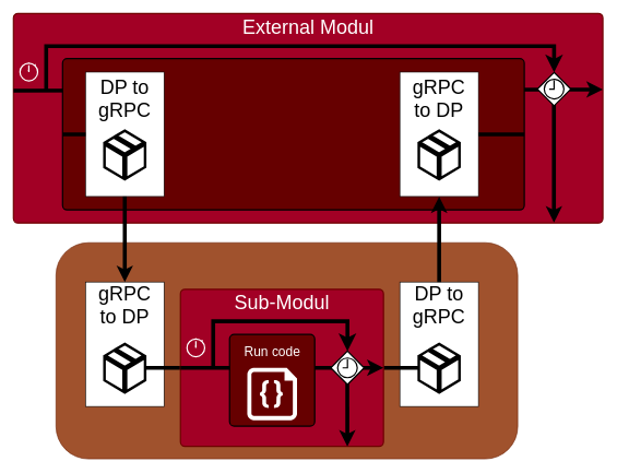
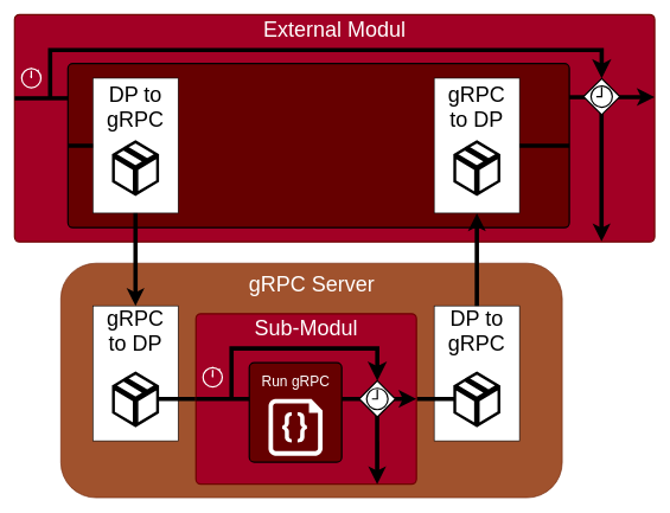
  <mxCell id="0" />
  <mxCell id="1" parent="0" />
  <mxCell id="2" value="" style="group" vertex="1" connectable="0" parent="1"><mxGeometry x="20" y="20" width="900" height="680" as="geometry" /></mxCell>
  <mxCell id="3" value="" style="rounded=1;whiteSpace=wrap;html=1;absoluteArcSize=1;arcSize=14;strokeWidth=2;fillColor=#a20025;fontColor=#ffffff;strokeColor=#6F0000;" vertex="1" parent="2"><mxGeometry width="900" height="320" as="geometry" /></mxCell>
  <mxCell id="4" value="&lt;font color=&quot;#ffffff&quot;&gt;&lt;span style=&quot;font-size: 30px;&quot;&gt;External Modul&lt;/span&gt;&lt;/font&gt;" style="text;html=1;align=center;verticalAlign=middle;whiteSpace=wrap;rounded=0;" vertex="1" parent="2"><mxGeometry width="900" height="39" as="geometry" /></mxCell>
  <mxCell id="5" value="" style="html=1;verticalLabelPosition=bottom;align=center;labelBackgroundColor=#ffffff;verticalAlign=top;strokeWidth=2;strokeColor=#FFFFFF;shadow=0;dashed=0;shape=mxgraph.ios7.icons.stopwatch;fillColor=none;" vertex="1" parent="2"><mxGeometry x="10" y="74.79" width="27" height="28.2" as="geometry" /></mxCell>
  <mxCell id="6" value="" style="endArrow=classic;html=1;exitX=0;exitY=0.5;exitDx=0;exitDy=0;entryX=1;entryY=0.363;entryDx=0;entryDy=0;strokeWidth=6;endFill=1;entryPerimeter=0;" edge="1" parent="2" target="3"><mxGeometry width="50" height="50" relative="1" as="geometry"><mxPoint y="117.99" as="sourcePoint" /><mxPoint x="310" y="117.99" as="targetPoint" /></mxGeometry></mxCell>
  <mxCell id="7" value="" style="rounded=1;whiteSpace=wrap;html=1;absoluteArcSize=1;arcSize=14;strokeWidth=2;fillColor=#660000;fontColor=#ffffff;strokeColor=#000000;" vertex="1" parent="2"><mxGeometry x="75" y="68.99" width="705" height="231.01" as="geometry" /></mxCell>
  <mxCell id="8" value="" style="endArrow=classic;html=1;strokeWidth=6;entryX=0.917;entryY=0.998;entryDx=0;entryDy=0;entryPerimeter=0;exitX=0.491;exitY=1;exitDx=0;exitDy=0;exitPerimeter=0;" edge="1" parent="2" source="13" target="3"><mxGeometry width="50" height="50" relative="1" as="geometry"><mxPoint x="240" y="210" as="sourcePoint" /><mxPoint x="290" y="160" as="targetPoint" /></mxGeometry></mxCell>
  <mxCell id="9" value="" style="edgeStyle=segmentEdgeStyle;endArrow=classic;html=1;curved=0;rounded=0;endSize=8;startSize=8;strokeWidth=6;entryX=0.5;entryY=0;entryDx=0;entryDy=0;" edge="1" parent="2" target="12"><mxGeometry width="50" height="50" relative="1" as="geometry"><mxPoint x="50" y="118.99" as="sourcePoint" /><mxPoint x="120" y="38.99" as="targetPoint" /><Array as="points"><mxPoint x="50" y="50" /><mxPoint x="826" y="50" /><mxPoint x="826" y="90" /></Array></mxGeometry></mxCell>
  <mxCell id="10" value="" style="group" vertex="1" connectable="0" parent="2"><mxGeometry x="800" y="90" width="51" height="51" as="geometry" /></mxCell>
  <mxCell id="11" style="edgeStyle=none;html=1;exitX=1;exitY=1;exitDx=0;exitDy=0;entryX=0.174;entryY=0.855;entryDx=0;entryDy=0;entryPerimeter=0;" edge="1" parent="10" source="12" target="13"><mxGeometry relative="1" as="geometry" /></mxCell>
  <mxCell id="12" value="" style="rhombus;whiteSpace=wrap;html=1;strokeColor=#000000;fillColor=#FFFFFF;strokeWidth=2;" vertex="1" parent="10"><mxGeometry width="51" height="51" as="geometry" /></mxCell>
  <mxCell id="13" value="" style="html=1;verticalLabelPosition=bottom;align=center;labelBackgroundColor=#ffffff;verticalAlign=top;strokeWidth=2;strokeColor=#000000;shadow=0;dashed=0;shape=mxgraph.ios7.icons.clock;fillColor=none;" vertex="1" parent="10"><mxGeometry x="10.5" y="10.5" width="30" height="30" as="geometry" /></mxCell>
  <mxCell id="14" value="" style="group" vertex="1" connectable="0" parent="2"><mxGeometry x="65" y="350" width="705" height="330" as="geometry" /></mxCell>
  <mxCell id="15" value="" style="rounded=1;whiteSpace=wrap;html=1;fillColor=#a0522d;fontColor=#ffffff;strokeColor=#6D1F00;" vertex="1" parent="14"><mxGeometry width="705" height="330" as="geometry" /></mxCell>
  <mxCell id="16" value="" style="rounded=0;whiteSpace=wrap;html=1;" vertex="1" parent="14"><mxGeometry x="45" y="60" width="120" height="190" as="geometry" /></mxCell>
+ <mxCell id="17" value="&lt;font color=&quot;#ffffff&quot;&gt;&lt;span style=&quot;font-size: 30px;&quot;&gt;gRPC Server&lt;/span&gt;&lt;/font&gt;" style="text;html=1;align=center;verticalAlign=middle;whiteSpace=wrap;rounded=0;" vertex="1" parent="14"><mxGeometry x="12.5" y="10" width="680" height="39" as="geometry" /></mxCell>
  <mxCell id="18" value="" style="verticalLabelPosition=bottom;html=1;verticalAlign=top;align=center;strokeColor=#000000;fillColor=#FFFFFF;shape=mxgraph.azure.cloud_service_package_file;labelBackgroundColor=none;strokeWidth=4;fontSize=30;fontColor=#ffffff;" vertex="1" parent="14"><mxGeometry x="74" y="154.5" width="62.05" height="73" as="geometry" /></mxCell>
  <mxCell id="19" value="" style="rounded=0;whiteSpace=wrap;html=1;" vertex="1" parent="14"><mxGeometry x="525" y="60" width="120" height="190" as="geometry" /></mxCell>
  <mxCell id="20" value="" style="verticalLabelPosition=bottom;html=1;verticalAlign=top;align=center;strokeColor=#000000;fillColor=#FFFFFF;shape=mxgraph.azure.cloud_service_package_file;labelBackgroundColor=none;strokeWidth=4;fontSize=30;fontColor=#ffffff;" vertex="1" parent="14"><mxGeometry x="553.97" y="154.5" width="62.05" height="73" as="geometry" /></mxCell>
  <mxCell id="21" value="" style="endArrow=none;html=1;strokeWidth=6;exitX=1;exitY=0.5;exitDx=0;exitDy=0;exitPerimeter=0;" edge="1" parent="14" source="18" target="20"><mxGeometry width="50" height="50" relative="1" as="geometry"><mxPoint x="195" y="141" as="sourcePoint" /><mxPoint x="245" y="91" as="targetPoint" /></mxGeometry></mxCell>
  <mxCell id="22" value="" style="group" vertex="1" connectable="0" parent="14"><mxGeometry x="190" y="71" width="310" height="240" as="geometry" /></mxCell>
  <mxCell id="23" value="" style="rounded=1;whiteSpace=wrap;html=1;absoluteArcSize=1;arcSize=14;strokeWidth=2;fillColor=#a20025;fontColor=#ffffff;strokeColor=#6F0000;" vertex="1" parent="22"><mxGeometry width="310" height="240" as="geometry" /></mxCell>
  <mxCell id="24" value="&lt;font color=&quot;#ffffff&quot;&gt;&lt;span style=&quot;font-size: 30px;&quot;&gt;Sub-Modul&lt;/span&gt;&lt;/font&gt;" style="text;html=1;align=center;verticalAlign=middle;whiteSpace=wrap;rounded=0;" vertex="1" parent="22"><mxGeometry width="310" height="39" as="geometry" /></mxCell>
  <mxCell id="25" value="" style="html=1;verticalLabelPosition=bottom;align=center;labelBackgroundColor=#ffffff;verticalAlign=top;strokeWidth=2;strokeColor=#FFFFFF;shadow=0;dashed=0;shape=mxgraph.ios7.icons.stopwatch;fillColor=none;" vertex="1" parent="22"><mxGeometry x="10" y="74.79" width="27" height="28.2" as="geometry" /></mxCell>
  <mxCell id="26" value="" style="endArrow=classic;html=1;exitX=0;exitY=0.5;exitDx=0;exitDy=0;entryX=1;entryY=0.5;entryDx=0;entryDy=0;strokeWidth=6;endFill=1;" edge="1" parent="22" source="23" target="23"><mxGeometry width="50" height="50" relative="1" as="geometry"><mxPoint y="117.99" as="sourcePoint" /><mxPoint x="310" y="117.99" as="targetPoint" /></mxGeometry></mxCell>
  <mxCell id="27" value="" style="rounded=1;whiteSpace=wrap;html=1;absoluteArcSize=1;arcSize=14;strokeWidth=2;fillColor=#660000;fontColor=#ffffff;strokeColor=#000000;" vertex="1" parent="22"><mxGeometry x="75" y="68.99" width="130" height="140" as="geometry" /></mxCell>
  <mxCell id="28" value="" style="endArrow=classic;html=1;strokeWidth=6;entryX=0.822;entryY=1;entryDx=0;entryDy=0;entryPerimeter=0;exitX=0.491;exitY=1;exitDx=0;exitDy=0;exitPerimeter=0;" edge="1" parent="22" source="32" target="23"><mxGeometry width="50" height="50" relative="1" as="geometry"><mxPoint x="240" y="210" as="sourcePoint" /><mxPoint x="290" y="160" as="targetPoint" /></mxGeometry></mxCell>
  <mxCell id="29" value="" style="edgeStyle=segmentEdgeStyle;endArrow=classic;html=1;curved=0;rounded=0;endSize=8;startSize=8;strokeWidth=6;entryX=0.5;entryY=0;entryDx=0;entryDy=0;" edge="1" parent="22" target="31"><mxGeometry width="50" height="50" relative="1" as="geometry"><mxPoint x="50" y="118.99" as="sourcePoint" /><mxPoint x="120" y="38.99" as="targetPoint" /><Array as="points"><mxPoint x="50" y="48.99" /><mxPoint x="255" y="48.99" /></Array></mxGeometry></mxCell>
  <mxCell id="30" value="" style="group" vertex="1" connectable="0" parent="22"><mxGeometry x="229.5" y="94.49" width="51" height="51" as="geometry" /></mxCell>
  <mxCell id="31" value="" style="rhombus;whiteSpace=wrap;html=1;strokeColor=#000000;fillColor=#FFFFFF;strokeWidth=2;" vertex="1" parent="30"><mxGeometry width="51" height="51" as="geometry" /></mxCell>
  <mxCell id="32" value="" style="html=1;verticalLabelPosition=bottom;align=center;labelBackgroundColor=#ffffff;verticalAlign=top;strokeWidth=2;strokeColor=#000000;shadow=0;dashed=0;shape=mxgraph.ios7.icons.clock;fillColor=none;" vertex="1" parent="30"><mxGeometry x="10.5" y="10.5" width="30" height="30" as="geometry" /></mxCell>
  <mxCell id="33" value="" style="verticalLabelPosition=bottom;html=1;verticalAlign=top;align=center;strokeColor=none;fillColor=#FFFFFF;shape=mxgraph.azure.code_file;pointerEvents=1;strokeWidth=2;" vertex="1" parent="22"><mxGeometry x="102" y="120" width="76" height="80" as="geometry" /></mxCell>
- <mxCell id="34" value="&lt;font style=&quot;font-size: 20px;&quot; color=&quot;#ffffff&quot;&gt;Run code&lt;/font&gt;" style="text;html=1;align=center;verticalAlign=middle;whiteSpace=wrap;rounded=0;" vertex="1" parent="22"><mxGeometry x="77.5" y="74.79" width="125" height="39" as="geometry" /></mxCell>
+ <mxCell id="34" value="&lt;font style=&quot;font-size: 20px;&quot; color=&quot;#ffffff&quot;&gt;Run gRPC&lt;/font&gt;" style="text;html=1;align=center;verticalAlign=middle;whiteSpace=wrap;rounded=0;" vertex="1" parent="22"><mxGeometry x="77.5" y="74.79" width="125" height="39" as="geometry" /></mxCell>
  <mxCell id="35" value="&lt;font style=&quot;font-size: 30px;&quot;&gt;gRPC&lt;br&gt;to DP&lt;br&gt;&lt;/font&gt;" style="text;html=1;strokeColor=none;fillColor=none;align=center;verticalAlign=middle;whiteSpace=wrap;rounded=0;" vertex="1" parent="14"><mxGeometry x="50" y="60" width="110" height="70" as="geometry" /></mxCell>
  <mxCell id="36" value="&lt;font style=&quot;font-size: 30px;&quot;&gt;DP to gRPC&lt;/font&gt;" style="text;html=1;strokeColor=none;fillColor=none;align=center;verticalAlign=middle;whiteSpace=wrap;rounded=0;" vertex="1" parent="14"><mxGeometry x="530" y="60" width="110" height="70" as="geometry" /></mxCell>
  <mxCell id="37" value="" style="rounded=0;whiteSpace=wrap;html=1;" vertex="1" parent="2"><mxGeometry x="110" y="89.49" width="120" height="190" as="geometry" /></mxCell>
  <mxCell id="38" value="" style="rounded=0;whiteSpace=wrap;html=1;" vertex="1" parent="2"><mxGeometry x="590" y="89.49" width="120" height="190" as="geometry" /></mxCell>
  <mxCell id="39" value="" style="endArrow=none;html=1;strokeWidth=6;exitX=0;exitY=0.5;exitDx=0;exitDy=0;entryX=0;entryY=0.5;entryDx=0;entryDy=0;" edge="1" parent="2" source="7" target="37"><mxGeometry width="50" height="50" relative="1" as="geometry"><mxPoint x="110" y="190" as="sourcePoint" /><mxPoint x="160" y="140" as="targetPoint" /></mxGeometry></mxCell>
  <mxCell id="40" value="" style="endArrow=none;html=1;strokeWidth=6;entryX=1;entryY=0.5;entryDx=0;entryDy=0;" edge="1" parent="2" source="7" target="38"><mxGeometry width="50" height="50" relative="1" as="geometry"><mxPoint x="480" y="230" as="sourcePoint" /><mxPoint x="530" y="180" as="targetPoint" /></mxGeometry></mxCell>
  <mxCell id="41" value="" style="endArrow=classic;html=1;strokeWidth=6;exitX=0.5;exitY=1;exitDx=0;exitDy=0;entryX=0.5;entryY=0;entryDx=0;entryDy=0;" edge="1" parent="2" source="37" target="16"><mxGeometry width="50" height="50" relative="1" as="geometry"><mxPoint x="320" y="310" as="sourcePoint" /><mxPoint x="370" y="260" as="targetPoint" /></mxGeometry></mxCell>
  <mxCell id="42" value="" style="endArrow=classic;html=1;strokeWidth=6;exitX=0.5;exitY=0;exitDx=0;exitDy=0;entryX=0.5;entryY=1;entryDx=0;entryDy=0;" edge="1" parent="2" source="19" target="38"><mxGeometry width="50" height="50" relative="1" as="geometry"><mxPoint x="480" y="310" as="sourcePoint" /><mxPoint x="530" y="260" as="targetPoint" /></mxGeometry></mxCell>
  <mxCell id="43" value="&lt;font style=&quot;font-size: 30px;&quot;&gt;DP to&lt;br&gt;gRPC&lt;/font&gt;" style="text;html=1;strokeColor=none;fillColor=none;align=center;verticalAlign=middle;whiteSpace=wrap;rounded=0;" vertex="1" parent="2"><mxGeometry x="115" y="95" width="110" height="70" as="geometry" /></mxCell>
  <mxCell id="44" value="&lt;font style=&quot;font-size: 30px;&quot;&gt;gRPC to DP&lt;br&gt;&lt;/font&gt;" style="text;html=1;strokeColor=none;fillColor=none;align=center;verticalAlign=middle;whiteSpace=wrap;rounded=0;" vertex="1" parent="2"><mxGeometry x="595" y="95" width="110" height="70" as="geometry" /></mxCell>
  <mxCell id="45" value="" style="verticalLabelPosition=bottom;html=1;verticalAlign=top;align=center;strokeColor=#000000;fillColor=#FFFFFF;shape=mxgraph.azure.cloud_service_package_file;labelBackgroundColor=none;strokeWidth=4;fontSize=30;fontColor=#ffffff;" vertex="1" parent="2"><mxGeometry x="138.98" y="179" width="62.05" height="73" as="geometry" /></mxCell>
  <mxCell id="46" value="" style="verticalLabelPosition=bottom;html=1;verticalAlign=top;align=center;strokeColor=#000000;fillColor=#FFFFFF;shape=mxgraph.azure.cloud_service_package_file;labelBackgroundColor=none;strokeWidth=4;fontSize=30;fontColor=#ffffff;" vertex="1" parent="2"><mxGeometry x="618.97" y="179" width="62.05" height="73" as="geometry" /></mxCell>
